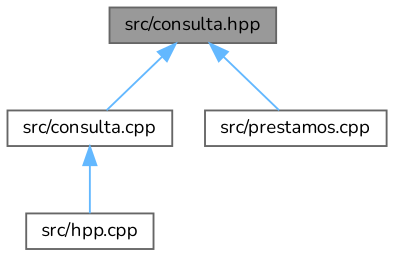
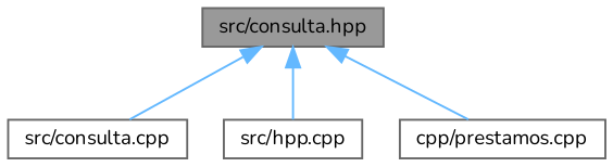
  digraph {
    fontname=Nunito
    node [color=grey40 fillcolor=white fontname=Nunito fontsize=10 shape=box style=filled]
    edge [color=steelblue1 dir=back fontname=Nunito fontsize=10 labelfontname=Helvetica labelfontsize=10 style=solid]
    n1 [color=gray40 fillcolor=grey60 fontcolor=black height=0.2 label="src/consulta.hpp" width=0.4]
    n2 [height=0.2 label="src/consulta.cpp" width=0.4]
    n3 [height=0.2 label="src/hpp.cpp" width=0.4]
-   n4 [height=0.2 label="src/prestamos.cpp" width=0.4]
+   n4 [height=0.2 label="cpp/prestamos.cpp" width=0.4]
    n1 -> n2
-   n2 -> n3
+   n1 -> n3
    n1 -> n4
  }
